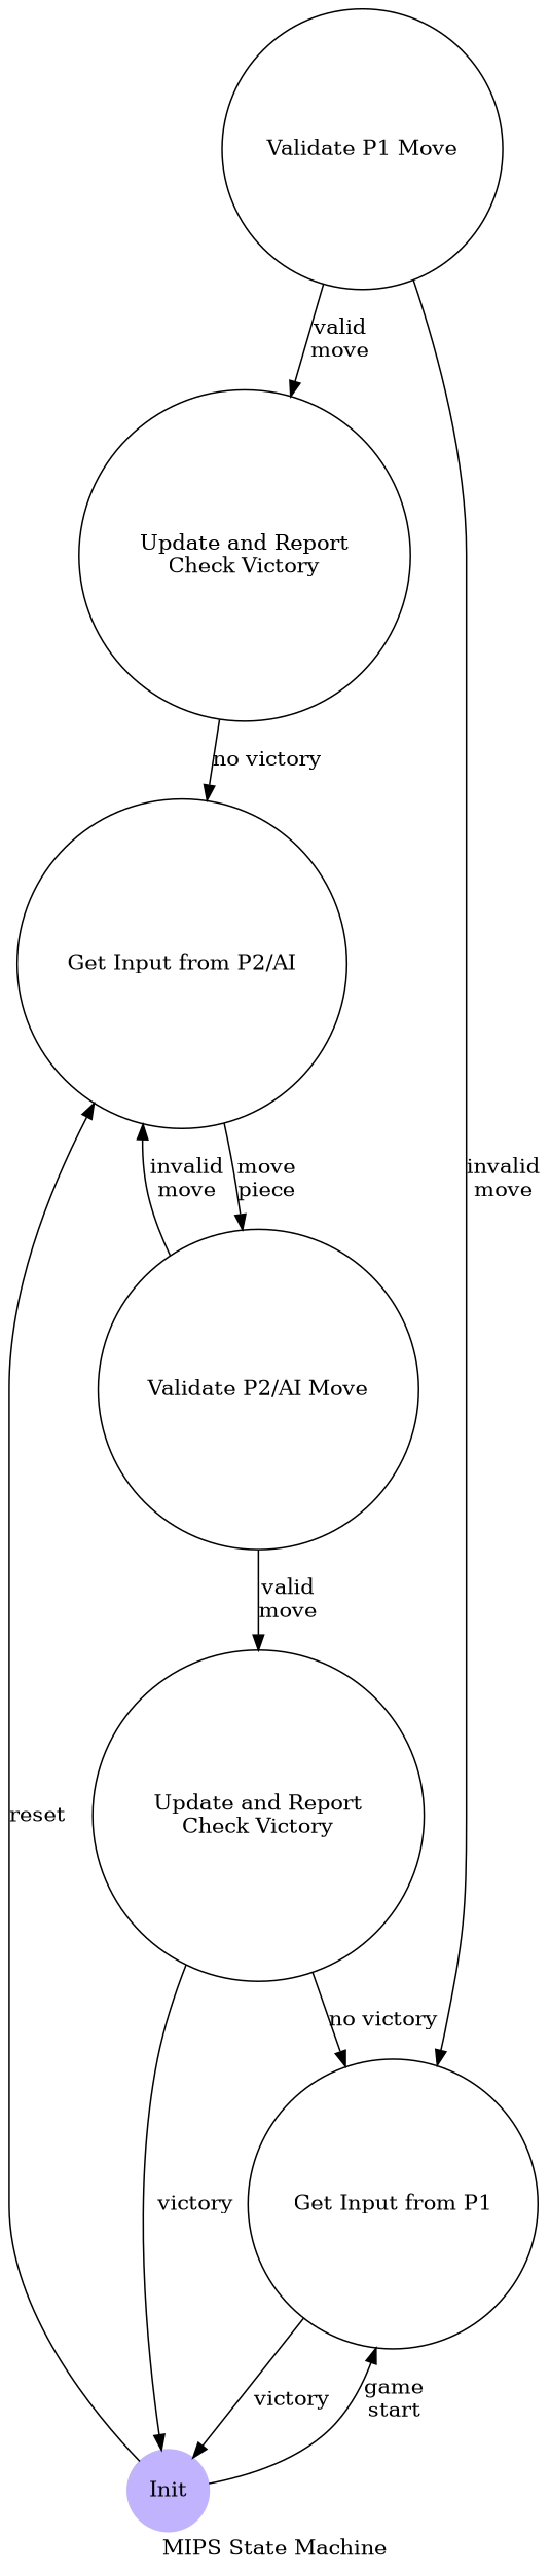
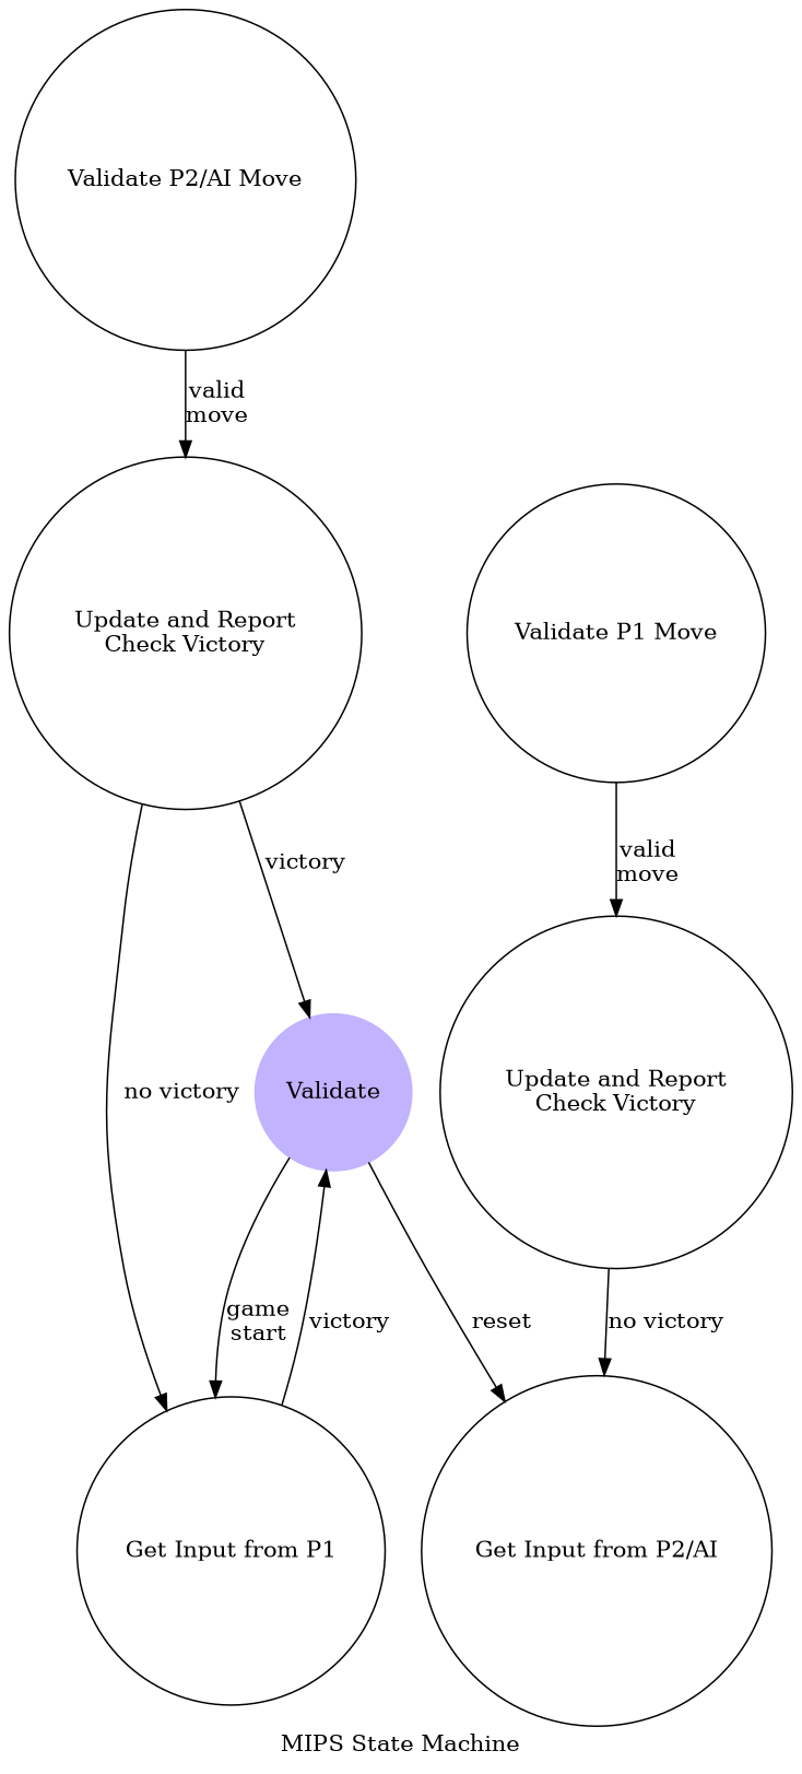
  digraph {
    label="MIPS State Machine"
    rankdir=TB
    node [shape=circle]
    n1 [label="Update and Report\nCheck Victory"]
    n2 [label="Get Input from P2/AI"]
    n3 [label="Validate P2/AI Move"]
    n4 [label="Update and Report\nCheck Victory"]
    n5 [label="Get Input from P1"]
-   Init [color=".7 .3 1.0" style=filled]
+   Init [color=".7 .3 1.0" style=filled label=Validate]
    n7 [label="Validate P1 Move"]
    n1 -> n2 [label="no victory"]
-   n2 -> n3 [label="move\npiece"]
-   n3 -> n2 [label="invalid\nmove"]
    n3 -> n4 [label="valid\nmove"]
    n4 -> n5 [label="no victory"]
    n4 -> Init [label=victory]
    n5 -> Init [label=victory]
    Init -> n2 [label=reset]
    Init -> n5 [label="game\nstart"]
    n7 -> n1 [label="valid\nmove"]
-   n7 -> n5 [label="invalid\nmove"]
  }
